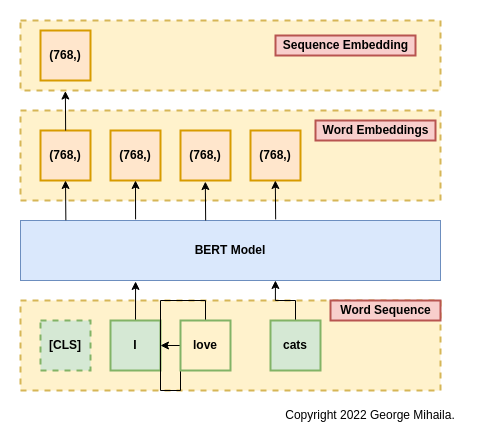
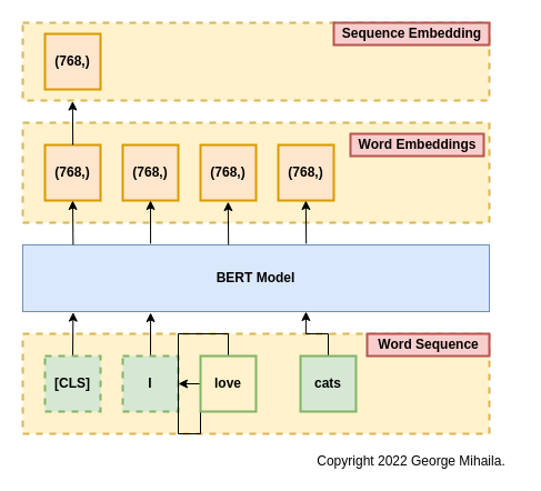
  <mxCell id="0" />
  <mxCell id="1" parent="0" />
  <mxCell id="2" value="" style="rounded=0;whiteSpace=wrap;html=1;fillColor=#fff2cc;strokeColor=#d6b656;dashed=1;strokeWidth=2;" vertex="1" parent="1"><mxGeometry x="20" y="300" width="420" height="90" as="geometry" /></mxCell>
  <mxCell id="3" value="BERT Model" style="rounded=0;whiteSpace=wrap;html=1;fillColor=#dae8fc;strokeColor=#6c8ebf;fontStyle=1" vertex="1" parent="1"><mxGeometry x="20" y="220" width="420" height="60" as="geometry" /></mxCell>
  <mxCell id="4" style="edgeStyle=orthogonalEdgeStyle;rounded=0;orthogonalLoop=1;jettySize=auto;html=1;exitX=0.5;exitY=0;exitDx=0;exitDy=0;entryX=0.274;entryY=1.016;entryDx=0;entryDy=0;entryPerimeter=0;" edge="1" parent="1" source="5" target="3"><mxGeometry relative="1" as="geometry"><mxPoint x="140" y="280" as="targetPoint" /></mxGeometry></mxCell>
- <mxCell id="5" value="I" style="rounded=0;whiteSpace=wrap;html=1;fillColor=#d5e8d4;strokeColor=#82b366;fontStyle=1;strokeWidth=2;" vertex="1" parent="1"><mxGeometry x="110" y="320" width="50" height="50" as="geometry" /></mxCell>
+ <mxCell id="5" value="I" style="rounded=0;whiteSpace=wrap;html=1;fillColor=#d5e8d4;strokeColor=#82b366;fontStyle=1;strokeWidth=2;dashed=1;" vertex="1" parent="1"><mxGeometry x="110" y="320" width="50" height="50" as="geometry" /></mxCell>
  <mxCell id="6" style="edgeStyle=orthogonalEdgeStyle;rounded=0;orthogonalLoop=1;jettySize=auto;html=1;exitX=0.5;exitY=0;exitDx=0;exitDy=0;" edge="1" parent="1" source="7" target="5"><mxGeometry relative="1" as="geometry" /></mxCell>
  <mxCell id="7" value="love" style="rounded=0;whiteSpace=wrap;html=1;fillColor=#fff2cc;strokeColor=#82b366;fontStyle=1;strokeWidth=2;" vertex="1" parent="1"><mxGeometry x="180" y="320" width="50" height="50" as="geometry" /></mxCell>
  <mxCell id="8" style="edgeStyle=orthogonalEdgeStyle;rounded=0;orthogonalLoop=1;jettySize=auto;html=1;exitX=0.5;exitY=0;exitDx=0;exitDy=0;entryX=0.607;entryY=1;entryDx=0;entryDy=0;entryPerimeter=0;" edge="1" parent="1" source="9" target="3"><mxGeometry relative="1" as="geometry" /></mxCell>
  <mxCell id="9" value="cats" style="rounded=0;whiteSpace=wrap;html=1;fillColor=#d5e8d4;strokeColor=#82b366;fontStyle=1;strokeWidth=2;" vertex="1" parent="1"><mxGeometry x="270" y="320" width="50" height="50" as="geometry" /></mxCell>
+ <mxCell id="10" style="edgeStyle=orthogonalEdgeStyle;rounded=0;orthogonalLoop=1;jettySize=auto;html=1;exitX=0.5;exitY=0;exitDx=0;exitDy=0;entryX=0.108;entryY=1.01;entryDx=0;entryDy=0;entryPerimeter=0;" edge="1" parent="1" source="11" target="3"><mxGeometry relative="1" as="geometry" /></mxCell>
  <mxCell id="11" value="[CLS]" style="rounded=0;whiteSpace=wrap;html=1;fillColor=#d5e8d4;strokeColor=#82b366;fontStyle=1;strokeWidth=2;dashed=1;" vertex="1" parent="1"><mxGeometry x="40" y="320" width="50" height="50" as="geometry" /></mxCell>
  <mxCell id="12" value="" style="rounded=0;whiteSpace=wrap;html=1;fillColor=#fff2cc;strokeColor=#d6b656;dashed=1;strokeWidth=2;" vertex="1" parent="1"><mxGeometry x="20" y="110" width="420" height="90" as="geometry" /></mxCell>
  <mxCell id="13" value="(768,)" style="rounded=0;whiteSpace=wrap;html=1;fillColor=#ffe6cc;strokeColor=#d79b00;strokeWidth=2;fontStyle=1" vertex="1" parent="1"><mxGeometry x="110" y="130" width="50" height="50" as="geometry" /></mxCell>
  <mxCell id="14" value="(768,)" style="rounded=0;whiteSpace=wrap;html=1;fillColor=#ffe6cc;strokeColor=#d79b00;strokeWidth=2;fontStyle=1" vertex="1" parent="1"><mxGeometry x="180" y="130" width="50" height="50" as="geometry" /></mxCell>
  <mxCell id="15" value="(768,)" style="rounded=0;whiteSpace=wrap;html=1;fillColor=#ffe6cc;strokeColor=#d79b00;strokeWidth=2;fontStyle=1" vertex="1" parent="1"><mxGeometry x="250" y="130" width="50" height="50" as="geometry" /></mxCell>
  <mxCell id="16" value="(768,)" style="rounded=0;whiteSpace=wrap;html=1;fillColor=#ffe6cc;strokeColor=#d79b00;strokeWidth=2;fontStyle=1" vertex="1" parent="1"><mxGeometry x="40" y="130" width="50" height="50" as="geometry" /></mxCell>
  <mxCell id="17" value="" style="endArrow=classic;html=1;rounded=0;entryX=0.5;entryY=1;entryDx=0;entryDy=0;exitX=0.108;exitY=-0.003;exitDx=0;exitDy=0;exitPerimeter=0;" edge="1" parent="1" source="3" target="16"><mxGeometry width="50" height="50" relative="1" as="geometry"><mxPoint x="150" y="230" as="sourcePoint" /><mxPoint x="200" y="180" as="targetPoint" /></mxGeometry></mxCell>
  <mxCell id="18" value="" style="endArrow=classic;html=1;rounded=0;exitX=0.274;exitY=-0.019;exitDx=0;exitDy=0;exitPerimeter=0;entryX=0.5;entryY=1;entryDx=0;entryDy=0;" edge="1" parent="1" source="3" target="13"><mxGeometry width="50" height="50" relative="1" as="geometry"><mxPoint x="74.64" y="227.24" as="sourcePoint" /><mxPoint x="75" y="190" as="targetPoint" /><Array as="points" /></mxGeometry></mxCell>
  <mxCell id="19" value="" style="endArrow=classic;html=1;rounded=0;exitX=0.372;exitY=-0.018;exitDx=0;exitDy=0;exitPerimeter=0;entryX=0.5;entryY=1;entryDx=0;entryDy=0;" edge="1" parent="1"><mxGeometry width="50" height="50" relative="1" as="geometry"><mxPoint x="205.16" y="220" as="sourcePoint" /><mxPoint x="204.84" y="181.08" as="targetPoint" /><Array as="points" /></mxGeometry></mxCell>
  <mxCell id="20" value="" style="endArrow=classic;html=1;rounded=0;exitX=0.372;exitY=-0.018;exitDx=0;exitDy=0;exitPerimeter=0;entryX=0.5;entryY=1;entryDx=0;entryDy=0;" edge="1" parent="1"><mxGeometry width="50" height="50" relative="1" as="geometry"><mxPoint x="275.16" y="218.92" as="sourcePoint" /><mxPoint x="274.84" y="180" as="targetPoint" /><Array as="points" /></mxGeometry></mxCell>
  <mxCell id="21" value="" style="endArrow=classic;html=1;rounded=0;entryX=0.5;entryY=1;entryDx=0;entryDy=0;exitX=0.146;exitY=-0.009;exitDx=0;exitDy=0;exitPerimeter=0;" edge="1" parent="1"><mxGeometry width="50" height="50" relative="1" as="geometry"><mxPoint x="65.13" y="130" as="sourcePoint" /><mxPoint x="64.87" y="90.54" as="targetPoint" /></mxGeometry></mxCell>
  <mxCell id="22" value="" style="rounded=0;whiteSpace=wrap;html=1;dashed=1;strokeWidth=2;fillColor=#fff2cc;strokeColor=#d6b656;" vertex="1" parent="1"><mxGeometry x="20" y="20" width="420" height="70" as="geometry" /></mxCell>
  <mxCell id="23" value="Word Embeddings" style="text;html=1;align=center;verticalAlign=middle;resizable=0;points=[];autosize=1;strokeColor=#b85450;fillColor=#f8cecc;strokeWidth=2;fontStyle=1" vertex="1" parent="1"><mxGeometry x="315" y="120" width="120" height="20" as="geometry" /></mxCell>
  <mxCell id="24" value="Word Sequence" style="text;html=1;align=center;verticalAlign=middle;resizable=0;points=[];autosize=1;strokeColor=#b85450;fillColor=#f8cecc;strokeWidth=2;fontStyle=1" vertex="1" parent="1"><mxGeometry x="330" y="300" width="110" height="20" as="geometry" /></mxCell>
  <mxCell id="25" value="(768,)" style="rounded=0;whiteSpace=wrap;html=1;fillColor=#ffe6cc;strokeColor=#d79b00;strokeWidth=2;fontStyle=1" vertex="1" parent="1"><mxGeometry x="40" y="30" width="50" height="50" as="geometry" /></mxCell>
- <mxCell id="26" value="Sequence Embedding" style="text;html=1;align=center;verticalAlign=middle;resizable=0;points=[];autosize=1;strokeColor=#b85450;fillColor=#f8cecc;strokeWidth=2;fontStyle=1" vertex="1" parent="1"><mxGeometry x="275" y="35" width="140" height="20" as="geometry" /></mxCell>
+ <mxCell id="26" value="Sequence Embedding" style="text;html=1;align=center;verticalAlign=middle;resizable=0;points=[];autosize=1;strokeColor=#b85450;fillColor=#f8cecc;strokeWidth=2;fontStyle=1" vertex="1" parent="1"><mxGeometry x="300" y="20" width="140" height="20" as="geometry" /></mxCell>
  <mxCell id="27" value="Copyright 2022 George Mihaila." style="text;html=1;strokeColor=none;fillColor=none;align=center;verticalAlign=middle;whiteSpace=wrap;rounded=0;dashed=1;" vertex="1" parent="1"><mxGeometry x="275" y="410" width="190" height="10" as="geometry" /></mxCell>
